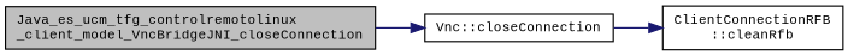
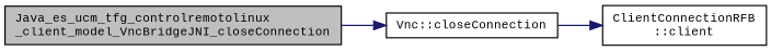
  digraph {
    rankdir=LR
    fontname="Liberation Mono"
    node [color=black fillcolor=white fontname="Liberation Mono" fontsize=10 shape=record style=filled]
    edge [color=midnightblue fontname="Liberation Mono" fontsize=10 labelfontname=Helvetica labelfontsize=10 style=solid]
    n1 [fillcolor=grey75 fontcolor=black height=0.2 label="Java_es_ucm_tfg_controlremotolinux\l_client_model_VncBridgeJNI_closeConnection" width=0.4]
    n2 [height=0.2 label="Vnc::closeConnection" width=0.4]
-   n3 [height=0.2 label="ClientConnectionRFB\l::cleanRfb" width=0.4]
+   n3 [height=0.2 label="ClientConnectionRFB\l::client" width=0.4]
    n1 -> n2
    n2 -> n3
  }
